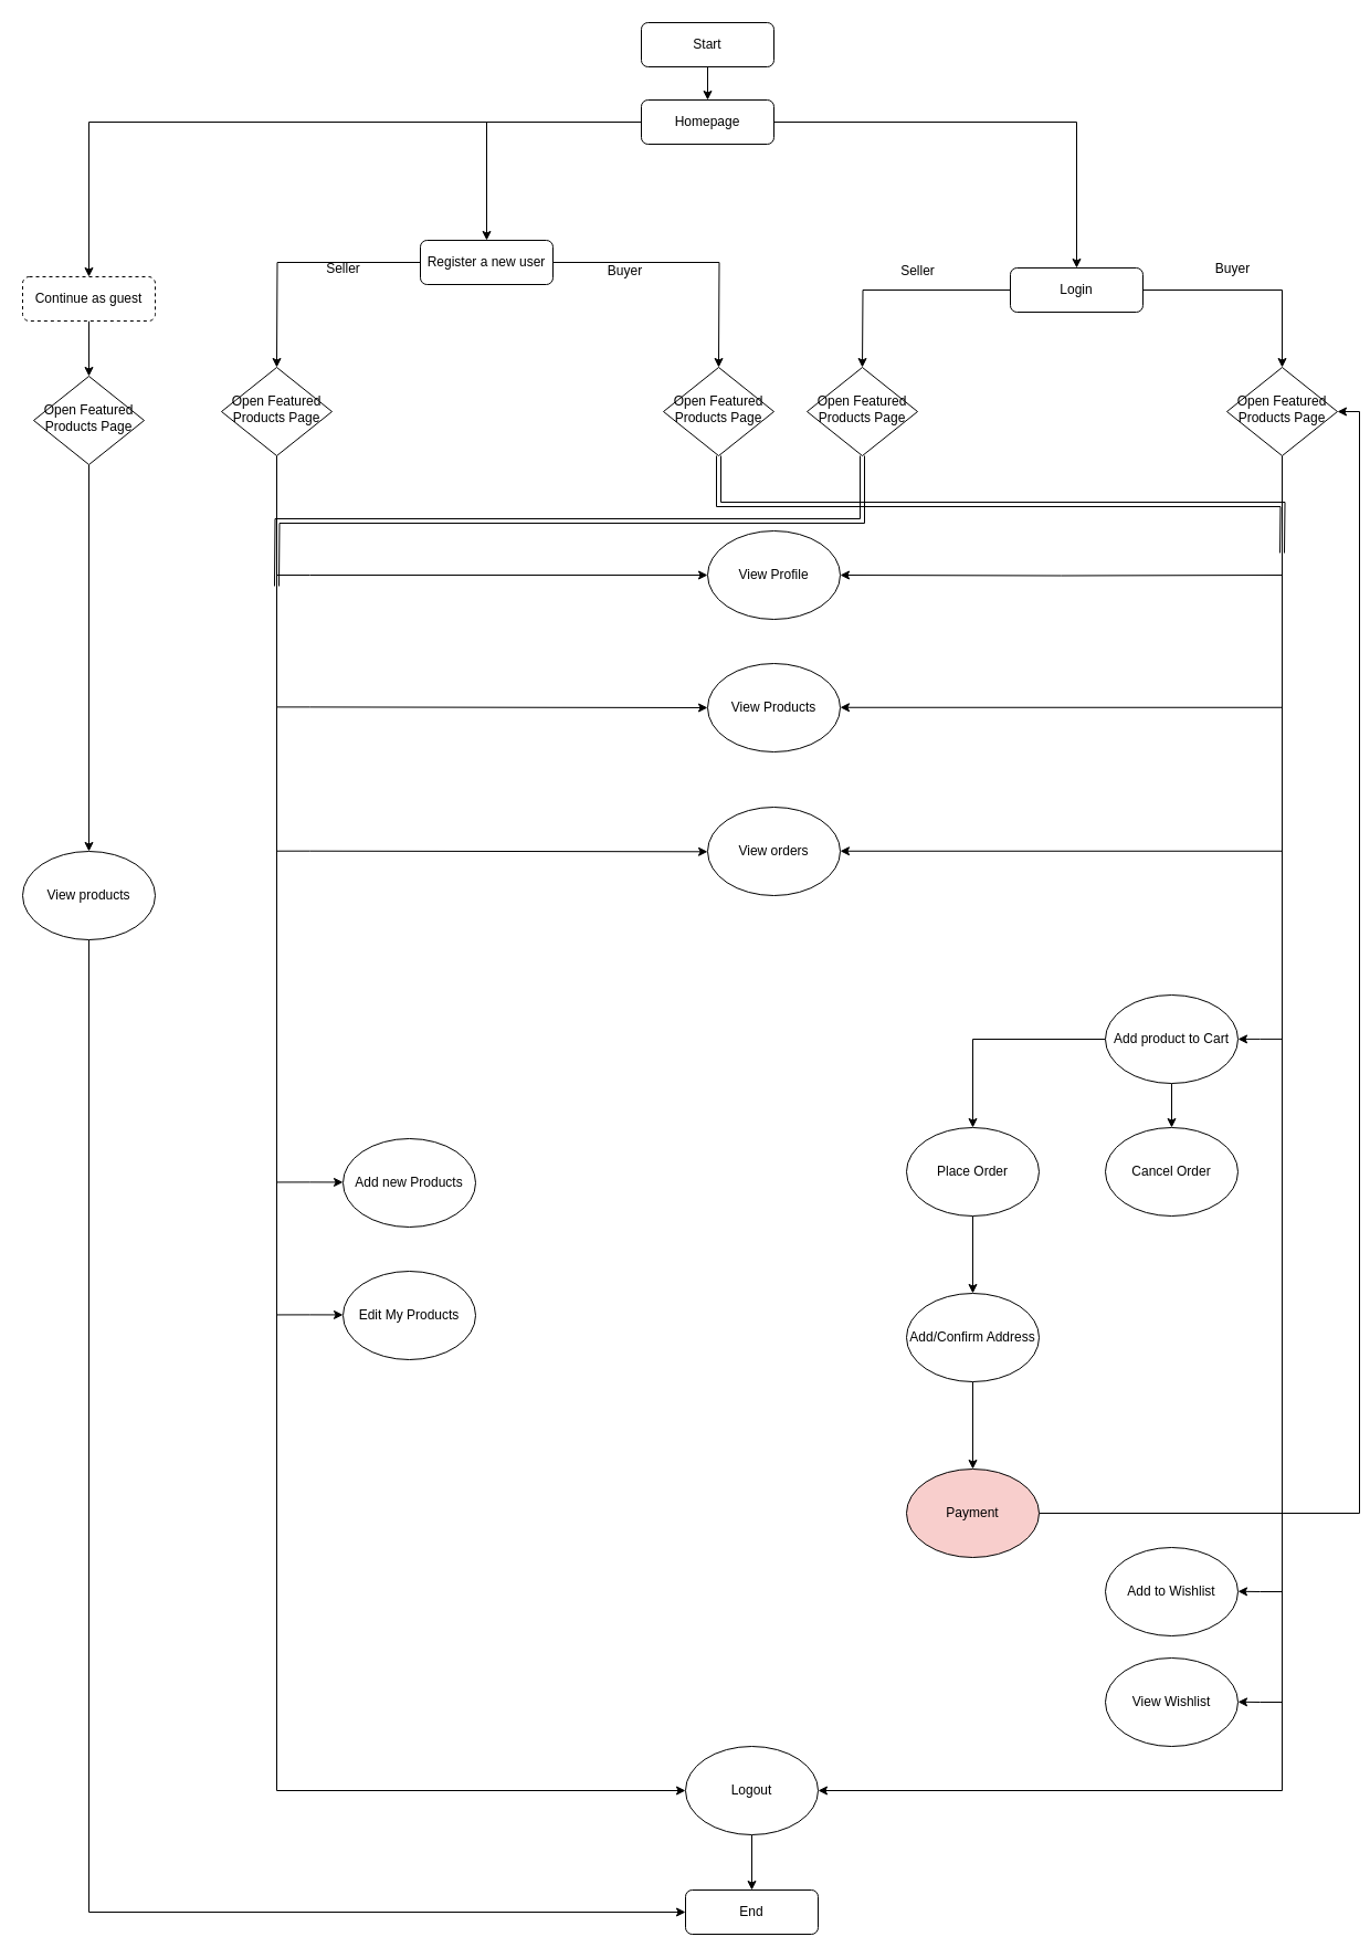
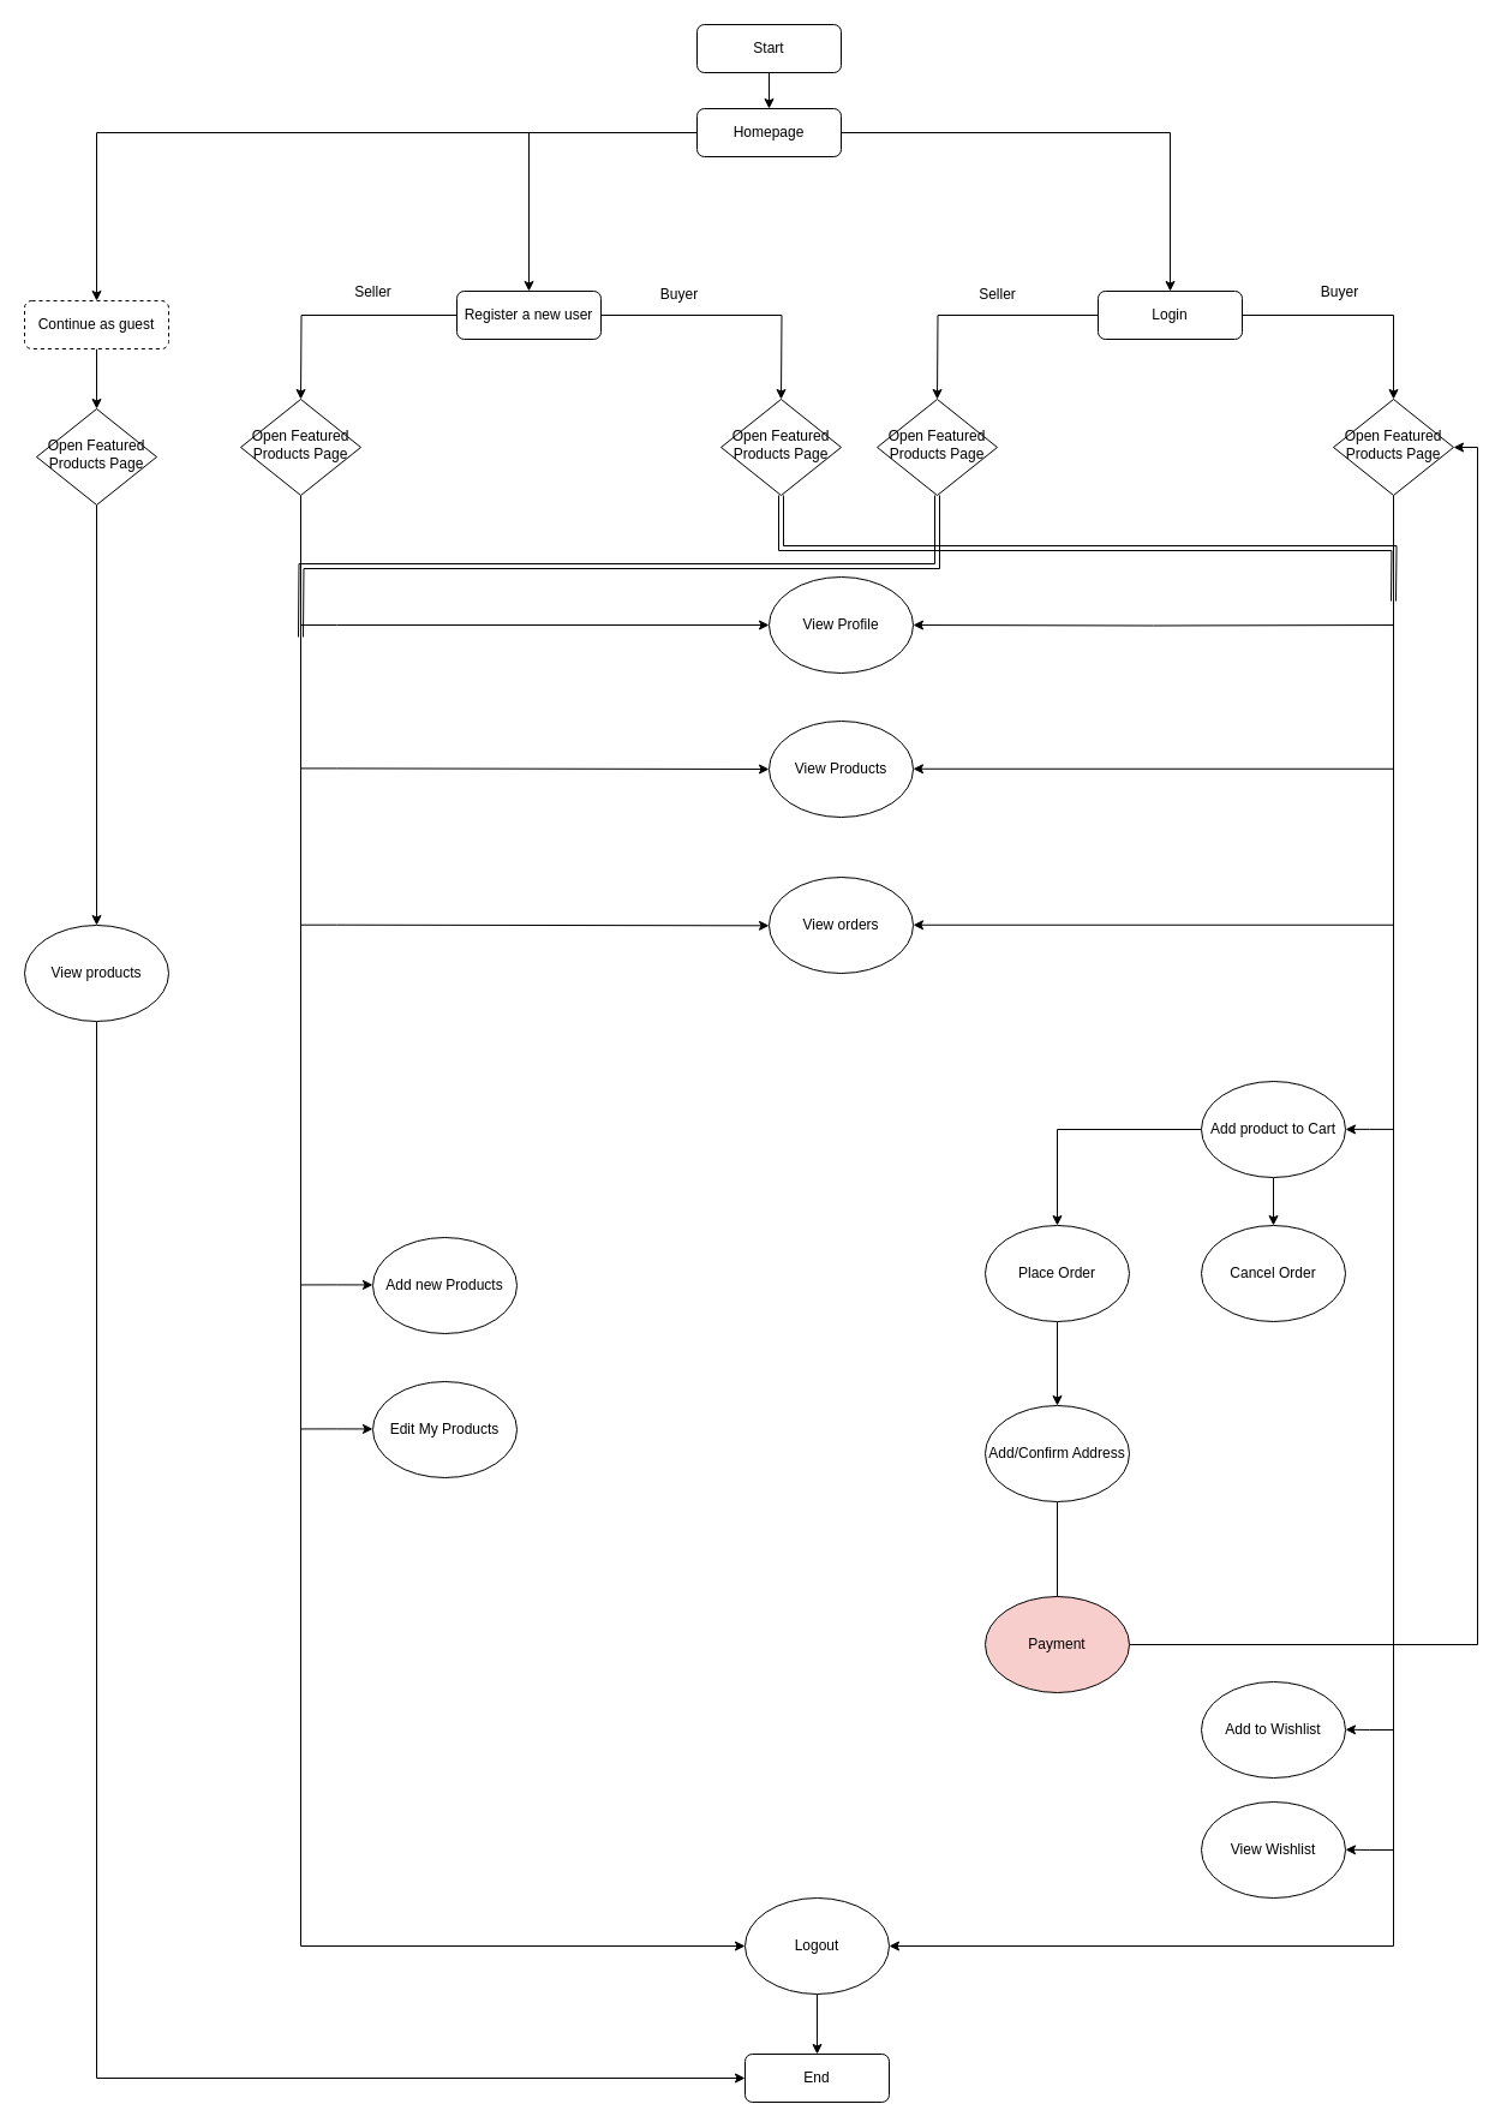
  <mxCell id="0" />
  <mxCell id="1" parent="0" />
  <mxCell id="2" style="edgeStyle=orthogonalEdgeStyle;rounded=0;orthogonalLoop=1;jettySize=auto;html=1;exitX=1;exitY=0.5;exitDx=0;exitDy=0;entryX=0.5;entryY=0;entryDx=0;entryDy=0;" parent="1" source="4" target="7" edge="1"><mxGeometry relative="1" as="geometry" /></mxCell>
  <mxCell id="3" style="edgeStyle=orthogonalEdgeStyle;rounded=0;orthogonalLoop=1;jettySize=auto;html=1;exitX=0;exitY=0.5;exitDx=0;exitDy=0;" parent="1" source="4" edge="1"><mxGeometry relative="1" as="geometry"><mxPoint x="780" y="332" as="targetPoint" /></mxGeometry></mxCell>
  <mxCell id="4" value="Login" style="rounded=1;whiteSpace=wrap;html=1;fontSize=12;glass=0;strokeWidth=1;shadow=0;" parent="1" vertex="1"><mxGeometry x="914" y="242" width="120" height="40" as="geometry" /></mxCell>
  <mxCell id="5" value="Seller" style="text;html=1;align=center;verticalAlign=middle;resizable=0;points=[];autosize=1;strokeColor=none;fillColor=none;" parent="1" vertex="1"><mxGeometry x="805" y="230" width="50" height="30" as="geometry" /></mxCell>
  <mxCell id="6" style="edgeStyle=orthogonalEdgeStyle;rounded=0;orthogonalLoop=1;jettySize=auto;html=1;exitX=0.5;exitY=1;exitDx=0;exitDy=0;entryX=1;entryY=0.5;entryDx=0;entryDy=0;" parent="1" source="7" target="31" edge="1"><mxGeometry relative="1" as="geometry" /></mxCell>
  <mxCell id="7" value="Open Featured Products Page" style="rhombus;whiteSpace=wrap;html=1;shadow=0;fontFamily=Helvetica;fontSize=12;align=center;strokeWidth=1;spacing=6;spacingTop=-4;" parent="1" vertex="1"><mxGeometry x="1110" y="332" width="100" height="80" as="geometry" /></mxCell>
  <mxCell id="8" value="Buyer" style="text;html=1;align=center;verticalAlign=middle;resizable=0;points=[];autosize=1;strokeColor=none;fillColor=none;" parent="1" vertex="1"><mxGeometry x="1090" y="228" width="50" height="30" as="geometry" /></mxCell>
  <mxCell id="9" style="edgeStyle=orthogonalEdgeStyle;rounded=0;orthogonalLoop=1;jettySize=auto;html=1;exitX=1;exitY=0.5;exitDx=0;exitDy=0;" parent="1" source="12" target="4" edge="1"><mxGeometry relative="1" as="geometry" /></mxCell>
  <mxCell id="10" style="edgeStyle=orthogonalEdgeStyle;rounded=0;orthogonalLoop=1;jettySize=auto;html=1;exitX=0;exitY=0.5;exitDx=0;exitDy=0;" parent="1" source="12" target="15" edge="1"><mxGeometry relative="1" as="geometry" /></mxCell>
  <mxCell id="11" style="edgeStyle=orthogonalEdgeStyle;rounded=0;orthogonalLoop=1;jettySize=auto;html=1;exitX=0;exitY=0.5;exitDx=0;exitDy=0;" parent="1" source="12" target="19" edge="1"><mxGeometry relative="1" as="geometry" /></mxCell>
  <mxCell id="12" value="Homepage" style="rounded=1;whiteSpace=wrap;html=1;fontSize=12;glass=0;strokeWidth=1;shadow=0;" parent="1" vertex="1"><mxGeometry x="580" y="90" width="120" height="40" as="geometry" /></mxCell>
  <mxCell id="13" style="edgeStyle=orthogonalEdgeStyle;rounded=0;orthogonalLoop=1;jettySize=auto;html=1;exitX=1;exitY=0.5;exitDx=0;exitDy=0;" parent="1" source="15" edge="1"><mxGeometry relative="1" as="geometry"><mxPoint x="650" y="332" as="targetPoint" /></mxGeometry></mxCell>
  <mxCell id="14" style="edgeStyle=orthogonalEdgeStyle;rounded=0;orthogonalLoop=1;jettySize=auto;html=1;exitX=0;exitY=0.5;exitDx=0;exitDy=0;" parent="1" source="15" edge="1"><mxGeometry relative="1" as="geometry"><mxPoint x="250" y="332" as="targetPoint" /></mxGeometry></mxCell>
- <mxCell id="15" value="Register a new user" style="rounded=1;whiteSpace=wrap;html=1;fontSize=12;glass=0;strokeWidth=1;shadow=0;" parent="1" vertex="1"><mxGeometry x="380" y="217" width="120" height="40" as="geometry" /></mxCell>
+ <mxCell id="15" value="Register a new user" style="rounded=1;whiteSpace=wrap;html=1;fontSize=12;glass=0;strokeWidth=1;shadow=0;" parent="1" vertex="1"><mxGeometry x="380" y="242" width="120" height="40" as="geometry" /></mxCell>
  <mxCell id="16" value="Seller" style="text;html=1;align=center;verticalAlign=middle;resizable=0;points=[];autosize=1;strokeColor=none;fillColor=none;" parent="1" vertex="1"><mxGeometry x="285" y="228" width="50" height="30" as="geometry" /></mxCell>
  <mxCell id="17" value="Buyer" style="text;html=1;align=center;verticalAlign=middle;resizable=0;points=[];autosize=1;strokeColor=none;fillColor=none;" parent="1" vertex="1"><mxGeometry x="540" y="230" width="50" height="30" as="geometry" /></mxCell>
  <mxCell id="18" style="edgeStyle=orthogonalEdgeStyle;rounded=0;orthogonalLoop=1;jettySize=auto;html=1;exitX=0.5;exitY=1;exitDx=0;exitDy=0;entryX=0.5;entryY=0;entryDx=0;entryDy=0;" parent="1" source="19" target="27" edge="1"><mxGeometry relative="1" as="geometry" /></mxCell>
  <mxCell id="19" value="Continue as guest" style="rounded=1;whiteSpace=wrap;html=1;fontSize=12;glass=0;strokeWidth=1;shadow=0;dashed=1;" parent="1" vertex="1"><mxGeometry x="20" y="250" width="120" height="40" as="geometry" /></mxCell>
  <mxCell id="20" style="edgeStyle=orthogonalEdgeStyle;shape=link;rounded=0;orthogonalLoop=1;jettySize=auto;html=1;exitX=0.5;exitY=1;exitDx=0;exitDy=0;" parent="1" source="21" edge="1"><mxGeometry relative="1" as="geometry"><mxPoint x="1160" y="500" as="targetPoint" /></mxGeometry></mxCell>
  <mxCell id="21" value="Open Featured Products Page" style="rhombus;whiteSpace=wrap;html=1;shadow=0;fontFamily=Helvetica;fontSize=12;align=center;strokeWidth=1;spacing=6;spacingTop=-4;" parent="1" vertex="1"><mxGeometry x="600" y="332" width="100" height="80" as="geometry" /></mxCell>
  <mxCell id="22" style="edgeStyle=orthogonalEdgeStyle;shape=link;rounded=0;orthogonalLoop=1;jettySize=auto;html=1;exitX=0.5;exitY=1;exitDx=0;exitDy=0;" parent="1" source="23" edge="1"><mxGeometry relative="1" as="geometry"><mxPoint x="250" y="530" as="targetPoint" /></mxGeometry></mxCell>
  <mxCell id="23" value="Open Featured Products Page" style="rhombus;whiteSpace=wrap;html=1;shadow=0;fontFamily=Helvetica;fontSize=12;align=center;strokeWidth=1;spacing=6;spacingTop=-4;" parent="1" vertex="1"><mxGeometry x="730" y="332" width="100" height="80" as="geometry" /></mxCell>
  <mxCell id="24" style="edgeStyle=orthogonalEdgeStyle;rounded=0;orthogonalLoop=1;jettySize=auto;html=1;exitX=0.5;exitY=1;exitDx=0;exitDy=0;entryX=0;entryY=0.5;entryDx=0;entryDy=0;" parent="1" source="25" target="31" edge="1"><mxGeometry relative="1" as="geometry" /></mxCell>
  <mxCell id="25" value="Open Featured Products Page" style="rhombus;whiteSpace=wrap;html=1;shadow=0;fontFamily=Helvetica;fontSize=12;align=center;strokeWidth=1;spacing=6;spacingTop=-4;" parent="1" vertex="1"><mxGeometry x="200" y="332" width="100" height="80" as="geometry" /></mxCell>
  <mxCell id="26" style="edgeStyle=orthogonalEdgeStyle;rounded=0;orthogonalLoop=1;jettySize=auto;html=1;exitX=0.5;exitY=1;exitDx=0;exitDy=0;" parent="1" source="27" target="29" edge="1"><mxGeometry relative="1" as="geometry" /></mxCell>
  <mxCell id="27" value="Open Featured Products Page" style="rhombus;whiteSpace=wrap;html=1;shadow=0;fontFamily=Helvetica;fontSize=12;align=center;strokeWidth=1;spacing=6;spacingTop=-4;" parent="1" vertex="1"><mxGeometry x="30" y="340" width="100" height="80" as="geometry" /></mxCell>
  <mxCell id="28" style="edgeStyle=orthogonalEdgeStyle;rounded=0;orthogonalLoop=1;jettySize=auto;html=1;exitX=0.5;exitY=1;exitDx=0;exitDy=0;entryX=0;entryY=0.5;entryDx=0;entryDy=0;" parent="1" source="29" target="34" edge="1"><mxGeometry relative="1" as="geometry" /></mxCell>
  <mxCell id="29" value="View products" style="ellipse;whiteSpace=wrap;html=1;" parent="1" vertex="1"><mxGeometry x="20" y="770" width="120" height="80" as="geometry" /></mxCell>
  <mxCell id="30" style="edgeStyle=orthogonalEdgeStyle;rounded=0;orthogonalLoop=1;jettySize=auto;html=1;exitX=0.5;exitY=1;exitDx=0;exitDy=0;entryX=0.5;entryY=0;entryDx=0;entryDy=0;" parent="1" source="31" target="34" edge="1"><mxGeometry relative="1" as="geometry" /></mxCell>
  <mxCell id="31" value="Logout" style="ellipse;whiteSpace=wrap;html=1;" parent="1" vertex="1"><mxGeometry x="620" y="1580" width="120" height="80" as="geometry" /></mxCell>
  <mxCell id="32" style="edgeStyle=orthogonalEdgeStyle;rounded=0;orthogonalLoop=1;jettySize=auto;html=1;exitX=0.5;exitY=1;exitDx=0;exitDy=0;entryX=0.5;entryY=0;entryDx=0;entryDy=0;" parent="1" source="33" target="12" edge="1"><mxGeometry relative="1" as="geometry" /></mxCell>
  <mxCell id="33" value="Start" style="rounded=1;whiteSpace=wrap;html=1;fontSize=12;glass=0;strokeWidth=1;shadow=0;" parent="1" vertex="1"><mxGeometry x="580" y="20" width="120" height="40" as="geometry" /></mxCell>
  <mxCell id="34" value="End" style="rounded=1;whiteSpace=wrap;html=1;fontSize=12;glass=0;strokeWidth=1;shadow=0;" parent="1" vertex="1"><mxGeometry x="620" y="1710" width="120" height="40" as="geometry" /></mxCell>
  <mxCell id="35" style="edgeStyle=orthogonalEdgeStyle;rounded=0;orthogonalLoop=1;jettySize=auto;html=1;entryX=1;entryY=0.5;entryDx=0;entryDy=0;" parent="1" target="40" edge="1"><mxGeometry relative="1" as="geometry"><mxPoint x="1120" y="520" as="targetPoint" /><mxPoint x="1160" y="520" as="sourcePoint" /><Array as="points" /></mxGeometry></mxCell>
  <mxCell id="36" style="edgeStyle=orthogonalEdgeStyle;rounded=0;orthogonalLoop=1;jettySize=auto;html=1;exitX=0.5;exitY=1;exitDx=0;exitDy=0;" parent="1" source="38" target="39" edge="1"><mxGeometry relative="1" as="geometry" /></mxCell>
  <mxCell id="37" style="edgeStyle=orthogonalEdgeStyle;rounded=0;orthogonalLoop=1;jettySize=auto;html=1;exitX=0;exitY=0.5;exitDx=0;exitDy=0;entryX=0.5;entryY=0;entryDx=0;entryDy=0;" parent="1" source="38" target="43" edge="1"><mxGeometry relative="1" as="geometry" /></mxCell>
  <mxCell id="38" value="Add product to Cart" style="ellipse;whiteSpace=wrap;html=1;" parent="1" vertex="1"><mxGeometry x="1000" y="900" width="120" height="80" as="geometry" /></mxCell>
  <mxCell id="39" value="Cancel Order" style="ellipse;whiteSpace=wrap;html=1;" parent="1" vertex="1"><mxGeometry x="1000" y="1020" width="120" height="80" as="geometry" /></mxCell>
  <mxCell id="40" value="View Profile" style="ellipse;whiteSpace=wrap;html=1;" parent="1" vertex="1"><mxGeometry x="640" y="480" width="120" height="80" as="geometry" /></mxCell>
  <mxCell id="41" value="View Products" style="ellipse;whiteSpace=wrap;html=1;" parent="1" vertex="1"><mxGeometry x="640" y="600" width="120" height="80" as="geometry" /></mxCell>
  <mxCell id="42" style="edgeStyle=orthogonalEdgeStyle;rounded=0;orthogonalLoop=1;jettySize=auto;html=1;exitX=0.5;exitY=1;exitDx=0;exitDy=0;entryX=0.5;entryY=0;entryDx=0;entryDy=0;" parent="1" source="43" target="48" edge="1"><mxGeometry relative="1" as="geometry" /></mxCell>
  <mxCell id="43" value="Place Order" style="ellipse;whiteSpace=wrap;html=1;" parent="1" vertex="1"><mxGeometry x="820" y="1020" width="120" height="80" as="geometry" /></mxCell>
  <mxCell id="44" style="edgeStyle=orthogonalEdgeStyle;rounded=0;orthogonalLoop=1;jettySize=auto;html=1;entryX=1;entryY=0.5;entryDx=0;entryDy=0;" parent="1" edge="1"><mxGeometry relative="1" as="geometry"><mxPoint x="1120" y="939.9" as="targetPoint" /><mxPoint x="1160" y="939.9" as="sourcePoint" /><Array as="points"><mxPoint x="1140" y="939.9" /><mxPoint x="1140" y="939.9" /></Array></mxGeometry></mxCell>
  <mxCell id="45" style="edgeStyle=orthogonalEdgeStyle;rounded=0;orthogonalLoop=1;jettySize=auto;html=1;entryX=0;entryY=0.5;entryDx=0;entryDy=0;" parent="1" target="40" edge="1"><mxGeometry relative="1" as="geometry"><mxPoint x="285" y="570" as="targetPoint" /><mxPoint x="250" y="520" as="sourcePoint" /><Array as="points"><mxPoint x="280" y="520" /><mxPoint x="280" y="520" /></Array></mxGeometry></mxCell>
  <mxCell id="46" style="edgeStyle=orthogonalEdgeStyle;rounded=0;orthogonalLoop=1;jettySize=auto;html=1;entryX=0;entryY=0.5;entryDx=0;entryDy=0;" parent="1" target="41" edge="1"><mxGeometry relative="1" as="geometry"><mxPoint x="310" y="639.4" as="targetPoint" /><mxPoint x="250" y="639.4" as="sourcePoint" /><Array as="points"><mxPoint x="280" y="639" /></Array></mxGeometry></mxCell>
- <mxCell id="47" style="edgeStyle=orthogonalEdgeStyle;rounded=0;orthogonalLoop=1;jettySize=auto;html=1;exitX=0.5;exitY=1;exitDx=0;exitDy=0;" parent="1" source="48" target="50" edge="1"><mxGeometry relative="1" as="geometry" /></mxCell>
+ <mxCell id="47" style="edgeStyle=orthogonalEdgeStyle;rounded=0;orthogonalLoop=1;jettySize=auto;html=1;exitX=0.5;exitY=1;exitDx=0;exitDy=0;endArrow=none;" parent="1" source="48" target="50" edge="1"><mxGeometry relative="1" as="geometry" /></mxCell>
  <mxCell id="48" value="Add/Confirm Address" style="ellipse;whiteSpace=wrap;html=1;" parent="1" vertex="1"><mxGeometry x="820" y="1170" width="120" height="80" as="geometry" /></mxCell>
  <mxCell id="49" style="edgeStyle=orthogonalEdgeStyle;rounded=0;orthogonalLoop=1;jettySize=auto;html=1;exitX=1;exitY=0.5;exitDx=0;exitDy=0;entryX=1;entryY=0.5;entryDx=0;entryDy=0;" parent="1" source="50" target="7" edge="1"><mxGeometry relative="1" as="geometry" /></mxCell>
  <mxCell id="50" value="Payment" style="ellipse;whiteSpace=wrap;html=1;fillColor=#f8cecc;" parent="1" vertex="1"><mxGeometry x="820" y="1329" width="120" height="80" as="geometry" /></mxCell>
  <mxCell id="51" value="Edit My Products" style="ellipse;whiteSpace=wrap;html=1;" parent="1" vertex="1"><mxGeometry x="310" y="1150" width="120" height="80" as="geometry" /></mxCell>
  <mxCell id="52" style="edgeStyle=orthogonalEdgeStyle;rounded=0;orthogonalLoop=1;jettySize=auto;html=1;entryX=0;entryY=0.5;entryDx=0;entryDy=0;" parent="1" edge="1"><mxGeometry relative="1" as="geometry"><mxPoint x="310" y="1189.44" as="targetPoint" /><mxPoint x="250" y="1189.44" as="sourcePoint" /><Array as="points"><mxPoint x="280" y="1189.44" /><mxPoint x="280" y="1189.44" /></Array></mxGeometry></mxCell>
  <mxCell id="53" value="Add new Products" style="ellipse;whiteSpace=wrap;html=1;" parent="1" vertex="1"><mxGeometry x="310" y="1030" width="120" height="80" as="geometry" /></mxCell>
  <mxCell id="54" style="edgeStyle=orthogonalEdgeStyle;rounded=0;orthogonalLoop=1;jettySize=auto;html=1;entryX=0;entryY=0.5;entryDx=0;entryDy=0;" parent="1" edge="1"><mxGeometry relative="1" as="geometry"><mxPoint x="310" y="1069.44" as="targetPoint" /><mxPoint x="250" y="1069.44" as="sourcePoint" /><Array as="points"><mxPoint x="280" y="1069.44" /><mxPoint x="280" y="1069.44" /></Array></mxGeometry></mxCell>
  <mxCell id="55" value="View orders" style="ellipse;whiteSpace=wrap;html=1;" parent="1" vertex="1"><mxGeometry x="640" y="730" width="120" height="80" as="geometry" /></mxCell>
  <mxCell id="56" style="edgeStyle=orthogonalEdgeStyle;rounded=0;orthogonalLoop=1;jettySize=auto;html=1;entryX=1;entryY=0.5;entryDx=0;entryDy=0;" parent="1" edge="1"><mxGeometry relative="1" as="geometry"><mxPoint x="760" y="639.76" as="targetPoint" /><mxPoint x="1160" y="639.76" as="sourcePoint" /><Array as="points" /></mxGeometry></mxCell>
  <mxCell id="57" style="edgeStyle=orthogonalEdgeStyle;rounded=0;orthogonalLoop=1;jettySize=auto;html=1;entryX=1;entryY=0.5;entryDx=0;entryDy=0;" parent="1" edge="1"><mxGeometry relative="1" as="geometry"><mxPoint x="760" y="769.76" as="targetPoint" /><mxPoint x="1160" y="769.76" as="sourcePoint" /><Array as="points" /></mxGeometry></mxCell>
  <mxCell id="58" style="edgeStyle=orthogonalEdgeStyle;rounded=0;orthogonalLoop=1;jettySize=auto;html=1;entryX=0;entryY=0.5;entryDx=0;entryDy=0;" parent="1" edge="1"><mxGeometry relative="1" as="geometry"><mxPoint x="640" y="770.31" as="targetPoint" /><mxPoint x="250" y="769.71" as="sourcePoint" /><Array as="points"><mxPoint x="280" y="769.31" /></Array></mxGeometry></mxCell>
  <mxCell id="59" value="View&amp;nbsp;&lt;span style=&quot;background-color: initial;&quot;&gt;Wishlist&lt;/span&gt;" style="ellipse;whiteSpace=wrap;html=1;" vertex="1" parent="1"><mxGeometry x="1000" y="1500" width="120" height="80" as="geometry" /></mxCell>
  <mxCell id="60" style="edgeStyle=orthogonalEdgeStyle;rounded=0;orthogonalLoop=1;jettySize=auto;html=1;entryX=1;entryY=0.5;entryDx=0;entryDy=0;" edge="1" parent="1"><mxGeometry relative="1" as="geometry"><mxPoint x="1120" y="1539.76" as="targetPoint" /><mxPoint x="1160" y="1540" as="sourcePoint" /><Array as="points"><mxPoint x="1140" y="1540" /></Array></mxGeometry></mxCell>
  <mxCell id="61" value="Add to Wishlist" style="ellipse;whiteSpace=wrap;html=1;" vertex="1" parent="1"><mxGeometry x="1000" y="1400" width="120" height="80" as="geometry" /></mxCell>
  <mxCell id="62" style="edgeStyle=orthogonalEdgeStyle;rounded=0;orthogonalLoop=1;jettySize=auto;html=1;entryX=1;entryY=0.5;entryDx=0;entryDy=0;" edge="1" parent="1"><mxGeometry relative="1" as="geometry"><mxPoint x="1120" y="1439.76" as="targetPoint" /><mxPoint x="1160" y="1440" as="sourcePoint" /><Array as="points"><mxPoint x="1140" y="1440" /></Array></mxGeometry></mxCell>
